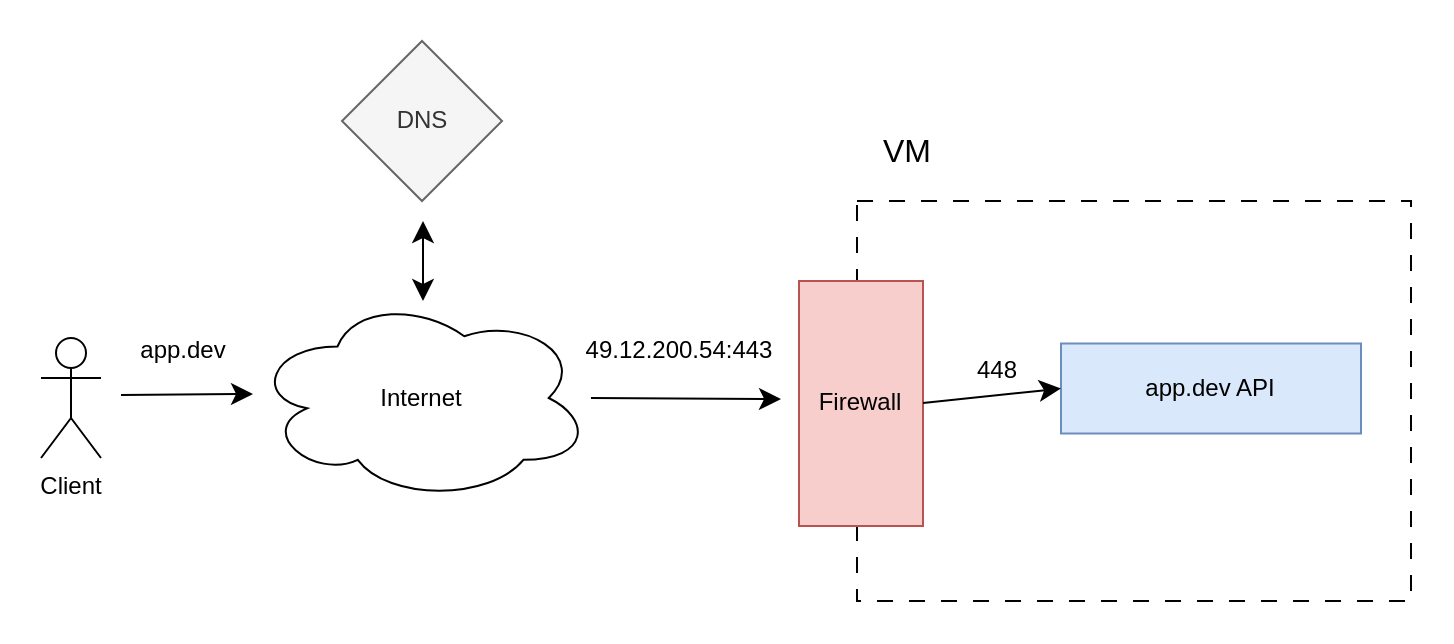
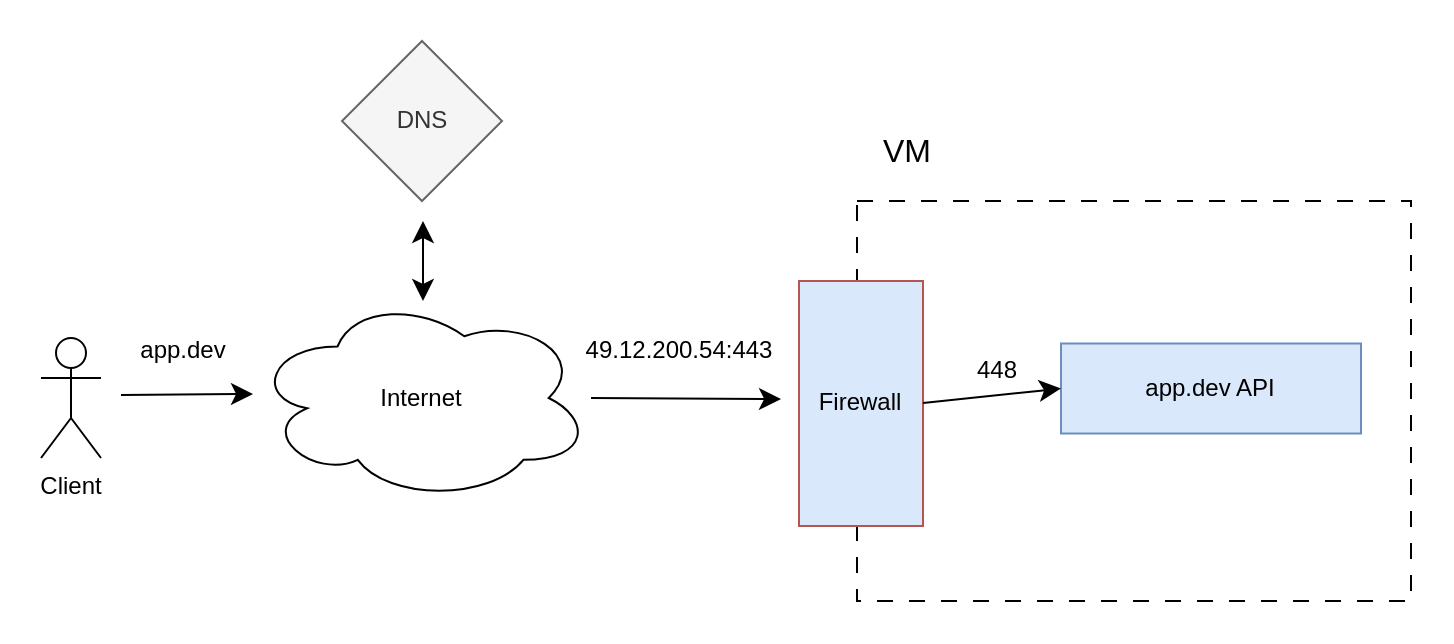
  <mxCell id="0" />
  <mxCell id="1" parent="0" />
  <mxCell id="2" value="" style="rounded=0;whiteSpace=wrap;html=1;align=center;verticalAlign=middle;fontFamily=Helvetica;fontSize=12;fillColor=none;dashed=1;dashPattern=8 8;" parent="1" vertex="1"><mxGeometry x="428" y="100" width="277" height="200" as="geometry" /></mxCell>
  <mxCell id="3" value="VM" style="text;html=1;align=center;verticalAlign=middle;resizable=0;points=[];autosize=1;strokeColor=none;fillColor=none;fontSize=16;fontFamily=Helvetica;fontColor=default;" parent="1" vertex="1"><mxGeometry x="428" y="60" width="50" height="30" as="geometry" /></mxCell>
  <mxCell id="4" value="app.dev API" style="rounded=0;whiteSpace=wrap;html=1;strokeColor=#6c8ebf;align=center;verticalAlign=middle;fontFamily=Helvetica;fontSize=12;fillColor=#dae8fc;" parent="1" vertex="1"><mxGeometry x="530" y="171.25" width="150" height="45" as="geometry" /></mxCell>
- <mxCell id="5" value="Firewall" style="rounded=0;whiteSpace=wrap;html=1;align=center;verticalAlign=middle;fontFamily=Helvetica;fontSize=12;fillColor=#f8cecc;strokeColor=#b85450;" parent="1" vertex="1"><mxGeometry x="399" y="140" width="62" height="122.5" as="geometry" /></mxCell>
+ <mxCell id="5" value="Firewall" style="rounded=0;whiteSpace=wrap;html=1;align=center;verticalAlign=middle;fontFamily=Helvetica;fontSize=12;fillColor=#dae8fc;strokeColor=#b85450;" parent="1" vertex="1"><mxGeometry x="399" y="140" width="62" height="122.5" as="geometry" /></mxCell>
  <mxCell id="6" value="Client" style="shape=umlActor;verticalLabelPosition=bottom;verticalAlign=top;html=1;outlineConnect=0;align=center;fontFamily=Helvetica;fontSize=12;" parent="1" vertex="1"><mxGeometry x="20" y="168.5" width="30" height="60" as="geometry" /></mxCell>
  <mxCell id="7" value="Internet" style="ellipse;shape=cloud;whiteSpace=wrap;html=1;align=center;verticalAlign=middle;fontFamily=Helvetica;fontSize=12;" parent="1" vertex="1"><mxGeometry x="126" y="147" width="169" height="103" as="geometry" /></mxCell>
  <mxCell id="8" value="" style="endArrow=none;startArrow=classic;html=1;rounded=0;fontFamily=Helvetica;fontSize=12;fontColor=default;startSize=8;endSize=8;curved=0;exitX=0;exitY=0.5;exitDx=0;exitDy=0;endFill=0;" parent="1" source="4" edge="1"><mxGeometry width="50" height="50" relative="1" as="geometry"><mxPoint x="511" y="156" as="sourcePoint" /><mxPoint x="461" y="201" as="targetPoint" /><Array as="points" /></mxGeometry></mxCell>
  <mxCell id="9" value="" style="edgeLabel;html=1;align=center;verticalAlign=middle;resizable=0;points=[];fontSize=12;strokeColor=#0e8088;fontFamily=Helvetica;fontColor=default;fillColor=#CFE3E6;" parent="8" vertex="1" connectable="0"><mxGeometry x="-0.255" relative="1" as="geometry"><mxPoint as="offset" /></mxGeometry></mxCell>
  <mxCell id="10" value="448" style="text;html=1;align=center;verticalAlign=middle;resizable=0;points=[];autosize=1;strokeColor=none;fillColor=none;fontSize=12;fontFamily=Helvetica;fontColor=default;" parent="1" vertex="1"><mxGeometry x="478" y="170" width="40" height="30" as="geometry" /></mxCell>
  <mxCell id="11" value="DNS" style="rhombus;whiteSpace=wrap;html=1;strokeColor=#666666;align=center;verticalAlign=middle;fontFamily=Helvetica;fontSize=12;fontColor=#333333;fillColor=#f5f5f5;" parent="1" vertex="1"><mxGeometry x="170.5" y="20" width="80" height="80" as="geometry" /></mxCell>
  <mxCell id="12" value="" style="endArrow=classic;startArrow=classic;html=1;rounded=0;fontFamily=Helvetica;fontSize=12;fontColor=default;startSize=8;endSize=8;curved=1;" parent="1" edge="1"><mxGeometry width="50" height="50" relative="1" as="geometry"><mxPoint x="211" y="150" as="sourcePoint" /><mxPoint x="211" y="110" as="targetPoint" /></mxGeometry></mxCell>
  <mxCell id="13" value="" style="endArrow=classic;startArrow=none;html=1;rounded=0;fontFamily=Helvetica;fontSize=12;fontColor=default;startSize=8;endSize=8;curved=1;startFill=0;" parent="1" edge="1"><mxGeometry width="50" height="50" relative="1" as="geometry"><mxPoint x="60" y="197" as="sourcePoint" /><mxPoint x="126" y="196.5" as="targetPoint" /><Array as="points"><mxPoint x="106" y="196.5" /></Array></mxGeometry></mxCell>
  <mxCell id="14" value="app.dev" style="text;html=1;align=center;verticalAlign=middle;resizable=0;points=[];autosize=1;strokeColor=none;fillColor=none;fontSize=12;fontFamily=Helvetica;fontColor=default;" parent="1" vertex="1"><mxGeometry x="56" y="160" width="70" height="30" as="geometry" /></mxCell>
  <mxCell id="15" value="" style="endArrow=classic;startArrow=none;html=1;rounded=0;fontFamily=Helvetica;fontSize=12;fontColor=default;startSize=8;endSize=8;curved=1;startFill=0;" parent="1" edge="1"><mxGeometry width="50" height="50" relative="1" as="geometry"><mxPoint x="295" y="198.5" as="sourcePoint" /><mxPoint x="390" y="199" as="targetPoint" /><Array as="points" /></mxGeometry></mxCell>
  <mxCell id="16" value="&lt;span style=&quot;font-size: 12px;&quot;&gt;49.12.200.54:443&lt;/span&gt;" style="text;html=1;align=center;verticalAlign=middle;resizable=0;points=[];autosize=1;strokeColor=none;fillColor=none;fontSize=12;fontFamily=Helvetica;fontColor=default;" parent="1" vertex="1"><mxGeometry x="279" y="160" width="120" height="30" as="geometry" /></mxCell>
